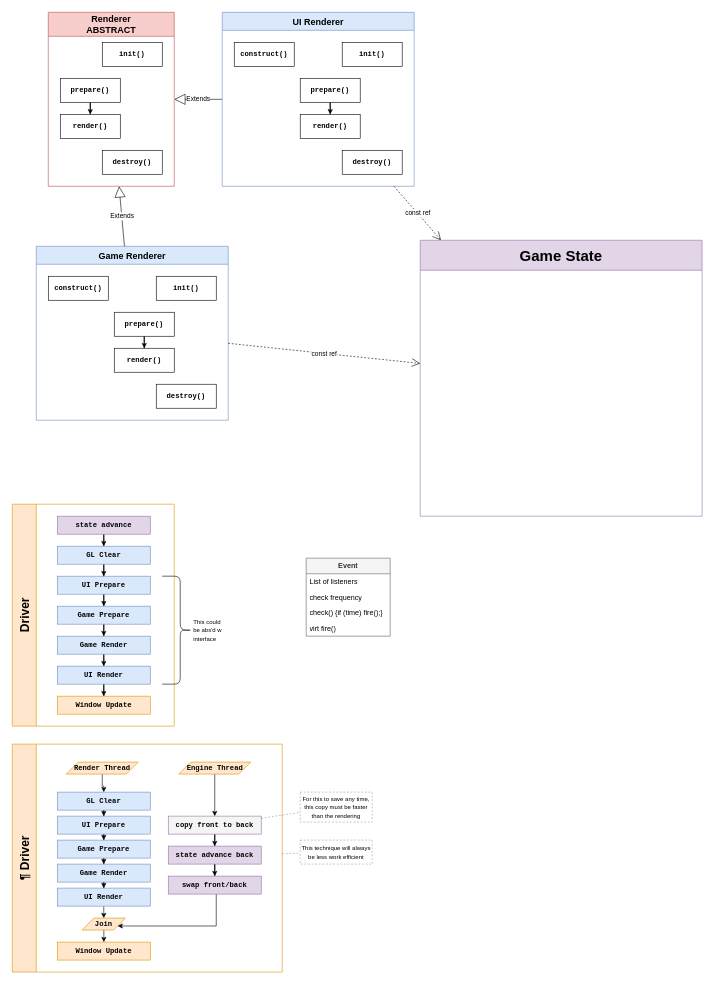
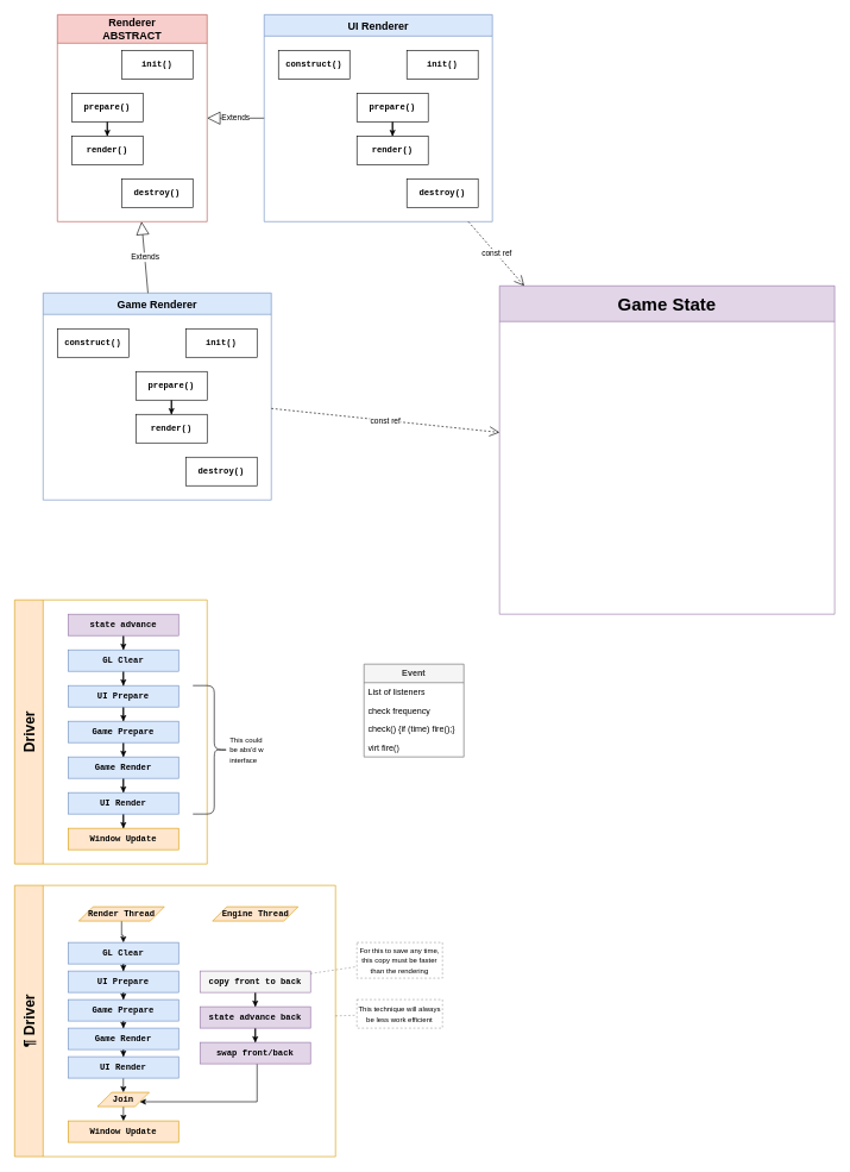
  <mxCell id="0" />
  <mxCell id="1" parent="0" />
  <mxCell id="2" value="&lt;font style=&quot;font-size: 15px;&quot;&gt;Renderer&lt;/font&gt;&lt;div style=&quot;font-size: 15px;&quot;&gt;&lt;font style=&quot;font-size: 15px;&quot;&gt;ABSTRACT&lt;/font&gt;&lt;/div&gt;" style="swimlane;whiteSpace=wrap;html=1;startSize=40;fillColor=#f8cecc;strokeColor=#b85450;" parent="1" vertex="1"><mxGeometry x="80" y="20" width="210" height="290" as="geometry" /></mxCell>
  <mxCell id="3" value="&lt;font face=&quot;Courier New&quot;&gt;&lt;b&gt;init()&lt;/b&gt;&lt;/font&gt;" style="rounded=0;whiteSpace=wrap;html=1;" parent="2" vertex="1"><mxGeometry x="90" y="50" width="100" height="40" as="geometry" /></mxCell>
  <mxCell id="4" style="edgeStyle=orthogonalEdgeStyle;rounded=0;orthogonalLoop=1;jettySize=auto;html=1;" parent="2" source="5" target="6" edge="1"><mxGeometry relative="1" as="geometry" /></mxCell>
  <mxCell id="5" value="&lt;font face=&quot;Courier New&quot;&gt;&lt;b&gt;prepare()&lt;/b&gt;&lt;/font&gt;" style="rounded=0;whiteSpace=wrap;html=1;" parent="2" vertex="1"><mxGeometry x="20" y="110" width="100" height="40" as="geometry" /></mxCell>
  <mxCell id="6" value="&lt;font face=&quot;Courier New&quot;&gt;&lt;b&gt;render()&lt;/b&gt;&lt;/font&gt;" style="rounded=0;whiteSpace=wrap;html=1;" parent="2" vertex="1"><mxGeometry x="20" y="170" width="100" height="40" as="geometry" /></mxCell>
  <mxCell id="7" value="&lt;font face=&quot;Courier New&quot;&gt;&lt;b&gt;destroy()&lt;/b&gt;&lt;/font&gt;" style="rounded=0;whiteSpace=wrap;html=1;" parent="2" vertex="1"><mxGeometry x="90" y="230" width="100" height="40" as="geometry" /></mxCell>
  <mxCell id="8" value="Extends" style="endArrow=block;endSize=16;endFill=0;html=1;rounded=0;" parent="1" source="9" target="2" edge="1"><mxGeometry width="160" relative="1" as="geometry"><mxPoint x="570" y="218.265" as="sourcePoint" /><mxPoint x="510" y="300" as="targetPoint" /></mxGeometry></mxCell>
  <mxCell id="9" value="&lt;span style=&quot;font-size: 15px;&quot;&gt;UI Renderer&lt;/span&gt;" style="swimlane;whiteSpace=wrap;html=1;startSize=30;fillColor=#dae8fc;strokeColor=#6c8ebf;" parent="1" vertex="1"><mxGeometry x="370" y="20" width="320" height="290" as="geometry" /></mxCell>
  <mxCell id="10" value="&lt;font face=&quot;Courier New&quot;&gt;&lt;b&gt;init()&lt;/b&gt;&lt;/font&gt;" style="rounded=0;whiteSpace=wrap;html=1;" parent="9" vertex="1"><mxGeometry x="200" y="50" width="100" height="40" as="geometry" /></mxCell>
  <mxCell id="11" style="edgeStyle=orthogonalEdgeStyle;rounded=0;orthogonalLoop=1;jettySize=auto;html=1;" parent="9" source="12" target="13" edge="1"><mxGeometry relative="1" as="geometry" /></mxCell>
  <mxCell id="12" value="&lt;font face=&quot;Courier New&quot;&gt;&lt;b&gt;prepare()&lt;/b&gt;&lt;/font&gt;" style="rounded=0;whiteSpace=wrap;html=1;" parent="9" vertex="1"><mxGeometry x="130" y="110" width="100" height="40" as="geometry" /></mxCell>
  <mxCell id="13" value="&lt;font face=&quot;Courier New&quot;&gt;&lt;b&gt;render()&lt;/b&gt;&lt;/font&gt;" style="rounded=0;whiteSpace=wrap;html=1;" parent="9" vertex="1"><mxGeometry x="130" y="170" width="100" height="40" as="geometry" /></mxCell>
  <mxCell id="14" value="&lt;font face=&quot;Courier New&quot;&gt;&lt;b&gt;destroy()&lt;/b&gt;&lt;/font&gt;" style="rounded=0;whiteSpace=wrap;html=1;" parent="9" vertex="1"><mxGeometry x="200" y="230" width="100" height="40" as="geometry" /></mxCell>
  <mxCell id="15" value="&lt;font face=&quot;Courier New&quot;&gt;&lt;b&gt;construct()&lt;/b&gt;&lt;/font&gt;" style="rounded=0;whiteSpace=wrap;html=1;" parent="9" vertex="1"><mxGeometry x="20" y="50" width="100" height="40" as="geometry" /></mxCell>
  <mxCell id="16" value="&lt;span style=&quot;font-size: 15px;&quot;&gt;Game Renderer&lt;/span&gt;" style="swimlane;whiteSpace=wrap;html=1;startSize=30;fillColor=#dae8fc;strokeColor=#6c8ebf;" parent="1" vertex="1"><mxGeometry x="60" y="410" width="320" height="290" as="geometry" /></mxCell>
  <mxCell id="17" value="&lt;font face=&quot;Courier New&quot;&gt;&lt;b&gt;init()&lt;/b&gt;&lt;/font&gt;" style="rounded=0;whiteSpace=wrap;html=1;" parent="16" vertex="1"><mxGeometry x="200" y="50" width="100" height="40" as="geometry" /></mxCell>
  <mxCell id="18" style="edgeStyle=orthogonalEdgeStyle;rounded=0;orthogonalLoop=1;jettySize=auto;html=1;" parent="16" source="19" target="20" edge="1"><mxGeometry relative="1" as="geometry" /></mxCell>
  <mxCell id="19" value="&lt;font face=&quot;Courier New&quot;&gt;&lt;b&gt;prepare()&lt;/b&gt;&lt;/font&gt;" style="rounded=0;whiteSpace=wrap;html=1;" parent="16" vertex="1"><mxGeometry x="130" y="110" width="100" height="40" as="geometry" /></mxCell>
  <mxCell id="20" value="&lt;font face=&quot;Courier New&quot;&gt;&lt;b&gt;render()&lt;/b&gt;&lt;/font&gt;" style="rounded=0;whiteSpace=wrap;html=1;" parent="16" vertex="1"><mxGeometry x="130" y="170" width="100" height="40" as="geometry" /></mxCell>
  <mxCell id="21" value="&lt;font face=&quot;Courier New&quot;&gt;&lt;b&gt;destroy()&lt;/b&gt;&lt;/font&gt;" style="rounded=0;whiteSpace=wrap;html=1;" parent="16" vertex="1"><mxGeometry x="200" y="230" width="100" height="40" as="geometry" /></mxCell>
  <mxCell id="22" value="&lt;font face=&quot;Courier New&quot;&gt;&lt;b&gt;construct()&lt;/b&gt;&lt;/font&gt;" style="rounded=0;whiteSpace=wrap;html=1;" parent="16" vertex="1"><mxGeometry x="20" y="50" width="100" height="40" as="geometry" /></mxCell>
  <mxCell id="23" value="Extends" style="endArrow=block;endSize=16;endFill=0;html=1;rounded=0;" parent="1" source="16" target="2" edge="1"><mxGeometry width="160" relative="1" as="geometry"><mxPoint x="350" y="510" as="sourcePoint" /><mxPoint x="670" y="410" as="targetPoint" /></mxGeometry></mxCell>
  <mxCell id="24" value="&lt;font style=&quot;font-size: 25px;&quot;&gt;Game State&lt;/font&gt;" style="swimlane;whiteSpace=wrap;html=1;fillColor=#e1d5e7;strokeColor=#9673a6;startSize=50;" parent="1" vertex="1"><mxGeometry x="700" y="400" width="470" height="460" as="geometry" /></mxCell>
  <mxCell id="25" value="const ref" style="endArrow=open;endSize=12;dashed=1;html=1;rounded=0;" parent="1" source="16" target="24" edge="1"><mxGeometry width="160" relative="1" as="geometry"><mxPoint x="510" y="530" as="sourcePoint" /><mxPoint x="670" y="530" as="targetPoint" /></mxGeometry></mxCell>
  <mxCell id="26" value="const ref" style="endArrow=open;endSize=12;dashed=1;html=1;rounded=0;" parent="1" source="9" target="24" edge="1"><mxGeometry width="160" relative="1" as="geometry"><mxPoint x="390" y="618" as="sourcePoint" /><mxPoint x="670" y="712" as="targetPoint" /></mxGeometry></mxCell>
  <mxCell id="27" value="&lt;font style=&quot;font-size: 20px;&quot;&gt;Driver&lt;/font&gt;" style="swimlane;horizontal=0;whiteSpace=wrap;html=1;fillColor=#ffe6cc;strokeColor=#d79b00;startSize=40;" parent="1" vertex="1"><mxGeometry x="20" y="840" width="270" height="370" as="geometry" /></mxCell>
  <mxCell id="28" style="edgeStyle=orthogonalEdgeStyle;rounded=0;orthogonalLoop=1;jettySize=auto;html=1;" parent="27" source="29" target="39" edge="1"><mxGeometry relative="1" as="geometry" /></mxCell>
  <mxCell id="29" value="&lt;font face=&quot;Courier New&quot;&gt;&lt;b&gt;state advance&lt;/b&gt;&lt;/font&gt;" style="rounded=0;whiteSpace=wrap;html=1;fillColor=#e1d5e7;strokeColor=#9673a6;" parent="27" vertex="1"><mxGeometry x="75" y="20" width="155" height="30" as="geometry" /></mxCell>
  <mxCell id="30" style="edgeStyle=orthogonalEdgeStyle;rounded=0;orthogonalLoop=1;jettySize=auto;html=1;" parent="27" source="31" target="33" edge="1"><mxGeometry relative="1" as="geometry" /></mxCell>
  <mxCell id="31" value="&lt;font face=&quot;Courier New&quot;&gt;&lt;b&gt;UI Prepare&lt;/b&gt;&lt;/font&gt;" style="rounded=0;whiteSpace=wrap;html=1;fillColor=#dae8fc;strokeColor=#6c8ebf;" parent="27" vertex="1"><mxGeometry x="75" y="120" width="155" height="30" as="geometry" /></mxCell>
  <mxCell id="32" style="edgeStyle=orthogonalEdgeStyle;rounded=0;orthogonalLoop=1;jettySize=auto;html=1;" parent="27" source="33" target="35" edge="1"><mxGeometry relative="1" as="geometry" /></mxCell>
  <mxCell id="33" value="&lt;font face=&quot;Courier New&quot;&gt;&lt;b&gt;Game Prepare&lt;/b&gt;&lt;/font&gt;" style="rounded=0;whiteSpace=wrap;html=1;fillColor=#dae8fc;strokeColor=#6c8ebf;" parent="27" vertex="1"><mxGeometry x="75" y="170" width="155" height="30" as="geometry" /></mxCell>
  <mxCell id="34" style="edgeStyle=orthogonalEdgeStyle;rounded=0;orthogonalLoop=1;jettySize=auto;html=1;" parent="27" source="35" target="37" edge="1"><mxGeometry relative="1" as="geometry" /></mxCell>
  <mxCell id="35" value="&lt;font face=&quot;Courier New&quot;&gt;&lt;b&gt;Game Render&lt;/b&gt;&lt;/font&gt;" style="rounded=0;whiteSpace=wrap;html=1;fillColor=#dae8fc;strokeColor=#6c8ebf;" parent="27" vertex="1"><mxGeometry x="75" y="220" width="155" height="30" as="geometry" /></mxCell>
  <mxCell id="36" style="edgeStyle=orthogonalEdgeStyle;rounded=0;orthogonalLoop=1;jettySize=auto;html=1;" parent="27" source="37" target="40" edge="1"><mxGeometry relative="1" as="geometry" /></mxCell>
  <mxCell id="37" value="&lt;font face=&quot;Courier New&quot;&gt;&lt;b&gt;UI Render&lt;/b&gt;&lt;/font&gt;" style="rounded=0;whiteSpace=wrap;html=1;fillColor=#dae8fc;strokeColor=#6c8ebf;" parent="27" vertex="1"><mxGeometry x="75" y="270" width="155" height="30" as="geometry" /></mxCell>
  <mxCell id="38" style="edgeStyle=orthogonalEdgeStyle;rounded=0;orthogonalLoop=1;jettySize=auto;html=1;" parent="27" source="39" target="31" edge="1"><mxGeometry relative="1" as="geometry" /></mxCell>
  <mxCell id="39" value="&lt;font face=&quot;Courier New&quot;&gt;&lt;b&gt;GL Clear&lt;/b&gt;&lt;/font&gt;" style="rounded=0;whiteSpace=wrap;html=1;fillColor=#dae8fc;strokeColor=#6c8ebf;" parent="27" vertex="1"><mxGeometry x="75" y="70" width="155" height="30" as="geometry" /></mxCell>
  <mxCell id="40" value="&lt;font face=&quot;Courier New&quot;&gt;&lt;b&gt;Window Update&lt;/b&gt;&lt;/font&gt;" style="rounded=0;whiteSpace=wrap;html=1;fillColor=#ffe6cc;strokeColor=#d79b00;" parent="27" vertex="1"><mxGeometry x="75" y="320" width="155" height="30" as="geometry" /></mxCell>
  <mxCell id="41" value="&lt;font style=&quot;font-size: 10px;&quot;&gt;This could be abs'd w interface&lt;/font&gt;" style="shape=curlyBracket;whiteSpace=wrap;html=1;rounded=1;flipH=1;labelPosition=right;verticalLabelPosition=middle;align=left;verticalAlign=middle;size=0.4;" parent="1" vertex="1"><mxGeometry x="270" y="960" width="50" height="180" as="geometry" /></mxCell>
  <mxCell id="42" value="&lt;font style=&quot;font-size: 20px;&quot;&gt;¶ Driver&lt;/font&gt;" style="swimlane;horizontal=0;whiteSpace=wrap;html=1;fillColor=#ffe6cc;strokeColor=#d79b00;startSize=40;" parent="1" vertex="1"><mxGeometry x="20" y="1240" width="450" height="380" as="geometry" /></mxCell>
  <mxCell id="43" style="edgeStyle=orthogonalEdgeStyle;rounded=0;orthogonalLoop=1;jettySize=auto;html=1;" parent="42" source="44" target="59" edge="1"><mxGeometry relative="1" as="geometry" /></mxCell>
  <mxCell id="44" value="&lt;font face=&quot;Courier New&quot;&gt;&lt;b&gt;copy front to back&lt;/b&gt;&lt;/font&gt;" style="rounded=0;whiteSpace=wrap;html=1;fillColor=#f5f5f5;strokeColor=#9673a6;" parent="42" vertex="1"><mxGeometry x="260" y="120" width="155" height="30" as="geometry" /></mxCell>
  <mxCell id="45" style="edgeStyle=orthogonalEdgeStyle;rounded=0;orthogonalLoop=1;jettySize=auto;html=1;" parent="42" source="64" target="47" edge="1"><mxGeometry relative="1" as="geometry" /></mxCell>
  <mxCell id="46" style="edgeStyle=orthogonalEdgeStyle;rounded=0;orthogonalLoop=1;jettySize=auto;html=1;" parent="42" source="47" target="49" edge="1"><mxGeometry relative="1" as="geometry" /></mxCell>
  <mxCell id="47" value="&lt;font face=&quot;Courier New&quot;&gt;&lt;b&gt;Game Prepare&lt;/b&gt;&lt;/font&gt;" style="rounded=0;whiteSpace=wrap;html=1;fillColor=#dae8fc;strokeColor=#6c8ebf;" parent="42" vertex="1"><mxGeometry x="75" y="160" width="155" height="30" as="geometry" /></mxCell>
  <mxCell id="48" style="edgeStyle=orthogonalEdgeStyle;rounded=0;orthogonalLoop=1;jettySize=auto;html=1;" parent="42" source="49" target="51" edge="1"><mxGeometry relative="1" as="geometry" /></mxCell>
  <mxCell id="49" value="&lt;font face=&quot;Courier New&quot;&gt;&lt;b&gt;Game Render&lt;/b&gt;&lt;/font&gt;" style="rounded=0;whiteSpace=wrap;html=1;fillColor=#dae8fc;strokeColor=#6c8ebf;" parent="42" vertex="1"><mxGeometry x="75" y="200" width="155" height="30" as="geometry" /></mxCell>
  <mxCell id="50" style="edgeStyle=orthogonalEdgeStyle;rounded=0;orthogonalLoop=1;jettySize=auto;html=1;" parent="42" source="51" target="61" edge="1"><mxGeometry relative="1" as="geometry" /></mxCell>
  <mxCell id="51" value="&lt;font face=&quot;Courier New&quot;&gt;&lt;b&gt;UI Render&lt;/b&gt;&lt;/font&gt;" style="rounded=0;whiteSpace=wrap;html=1;fillColor=#dae8fc;strokeColor=#6c8ebf;" parent="42" vertex="1"><mxGeometry x="75" y="240" width="155" height="30" as="geometry" /></mxCell>
  <mxCell id="52" style="edgeStyle=orthogonalEdgeStyle;rounded=0;orthogonalLoop=1;jettySize=auto;html=1;entryX=0.5;entryY=0;entryDx=0;entryDy=0;" parent="42" source="53" target="64" edge="1"><mxGeometry relative="1" as="geometry" /></mxCell>
  <mxCell id="53" value="&lt;font face=&quot;Courier New&quot;&gt;&lt;b&gt;GL Clear&lt;/b&gt;&lt;/font&gt;" style="rounded=0;whiteSpace=wrap;html=1;fillColor=#dae8fc;strokeColor=#6c8ebf;" parent="42" vertex="1"><mxGeometry x="75" y="80" width="155" height="30" as="geometry" /></mxCell>
  <mxCell id="54" value="&lt;font face=&quot;Courier New&quot;&gt;&lt;b&gt;Window Update&lt;/b&gt;&lt;/font&gt;" style="rounded=0;whiteSpace=wrap;html=1;fillColor=#ffe6cc;strokeColor=#d79b00;" parent="42" vertex="1"><mxGeometry x="75" y="330" width="155" height="30" as="geometry" /></mxCell>
- <mxCell id="55" style="edgeStyle=orthogonalEdgeStyle;rounded=0;orthogonalLoop=1;jettySize=auto;html=1;entryX=0.5;entryY=0;entryDx=0;entryDy=0;" parent="42" source="65" target="44" edge="1"><mxGeometry relative="1" as="geometry" /></mxCell>
  <mxCell id="56" style="edgeStyle=orthogonalEdgeStyle;rounded=0;orthogonalLoop=1;jettySize=auto;html=1;" parent="42" source="57" target="53" edge="1"><mxGeometry relative="1" as="geometry" /></mxCell>
  <mxCell id="57" value="&lt;b style=&quot;font-family: &amp;quot;Courier New&amp;quot;;&quot;&gt;Render Thread&lt;/b&gt;" style="shape=parallelogram;perimeter=parallelogramPerimeter;whiteSpace=wrap;html=1;fixedSize=1;fillColor=#ffe6cc;strokeColor=#d79b00;" parent="42" vertex="1"><mxGeometry x="90" y="30" width="120" height="20" as="geometry" /></mxCell>
  <mxCell id="58" style="edgeStyle=orthogonalEdgeStyle;rounded=0;orthogonalLoop=1;jettySize=auto;html=1;" parent="42" source="59" target="63" edge="1"><mxGeometry relative="1" as="geometry" /></mxCell>
  <mxCell id="59" value="&lt;font face=&quot;Courier New&quot;&gt;&lt;b&gt;state advance back&lt;/b&gt;&lt;/font&gt;" style="rounded=0;whiteSpace=wrap;html=1;fillColor=#e1d5e7;strokeColor=#9673a6;" parent="42" vertex="1"><mxGeometry x="260" y="170" width="155" height="30" as="geometry" /></mxCell>
  <mxCell id="60" style="edgeStyle=orthogonalEdgeStyle;rounded=0;orthogonalLoop=1;jettySize=auto;html=1;" parent="42" source="61" target="54" edge="1"><mxGeometry relative="1" as="geometry" /></mxCell>
  <mxCell id="61" value="&lt;b style=&quot;font-family: &amp;quot;Courier New&amp;quot;;&quot;&gt;Join&lt;/b&gt;" style="shape=parallelogram;perimeter=parallelogramPerimeter;whiteSpace=wrap;html=1;fixedSize=1;fillColor=#ffe6cc;strokeColor=#d79b00;" parent="42" vertex="1"><mxGeometry x="116.25" y="290" width="72.5" height="20" as="geometry" /></mxCell>
  <mxCell id="62" style="edgeStyle=orthogonalEdgeStyle;rounded=0;orthogonalLoop=1;jettySize=auto;html=1;entryX=1;entryY=0.75;entryDx=0;entryDy=0;" parent="42" source="63" target="61" edge="1"><mxGeometry relative="1" as="geometry"><mxPoint x="337.5" y="305" as="targetPoint" /><Array as="points"><mxPoint x="340" y="303" /></Array></mxGeometry></mxCell>
  <mxCell id="63" value="&lt;font face=&quot;Courier New&quot;&gt;&lt;b&gt;swap front/back&lt;/b&gt;&lt;/font&gt;" style="rounded=0;whiteSpace=wrap;html=1;fillColor=#e1d5e7;strokeColor=#9673a6;" parent="42" vertex="1"><mxGeometry x="260" y="220" width="155" height="30" as="geometry" /></mxCell>
  <mxCell id="64" value="&lt;font face=&quot;Courier New&quot;&gt;&lt;b&gt;UI Prepare&lt;/b&gt;&lt;/font&gt;" style="rounded=0;whiteSpace=wrap;html=1;fillColor=#dae8fc;strokeColor=#6c8ebf;" parent="42" vertex="1"><mxGeometry x="75" y="120" width="155" height="30" as="geometry" /></mxCell>
  <mxCell id="65" value="&lt;b style=&quot;font-family: &amp;quot;Courier New&amp;quot;;&quot;&gt;Engine Thread&lt;/b&gt;" style="shape=parallelogram;perimeter=parallelogramPerimeter;whiteSpace=wrap;html=1;fixedSize=1;fillColor=#ffe6cc;strokeColor=#d79b00;" vertex="1" parent="42"><mxGeometry x="277.5" y="30" width="120" height="20" as="geometry" /></mxCell>
  <mxCell id="66" value="" style="endArrow=none;html=1;rounded=0;dashed=1;opacity=40;" parent="1" source="44" target="67" edge="1"><mxGeometry width="50" height="50" relative="1" as="geometry"><mxPoint x="350" y="1480" as="sourcePoint" /><mxPoint x="400" y="1430" as="targetPoint" /></mxGeometry></mxCell>
  <mxCell id="67" value="&lt;span style=&quot;text-align: left;&quot;&gt;&lt;span style=&quot;font-size: 10px;&quot;&gt;For this to save any time, this copy must be faster than the rendering&lt;/span&gt;&lt;/span&gt;" style="whiteSpace=wrap;html=1;dashed=1;opacity=40;" parent="1" vertex="1"><mxGeometry x="500" y="1320" width="120" height="50" as="geometry" /></mxCell>
  <mxCell id="68" value="" style="endArrow=none;html=1;rounded=0;dashed=1;opacity=40;" parent="1" source="42" target="69" edge="1"><mxGeometry width="50" height="50" relative="1" as="geometry"><mxPoint x="460" y="1474" as="sourcePoint" /><mxPoint x="425" y="1540" as="targetPoint" /></mxGeometry></mxCell>
  <mxCell id="69" value="&lt;span style=&quot;text-align: left;&quot;&gt;&lt;span style=&quot;font-size: 10px;&quot;&gt;This technique will always be less work efficient&lt;/span&gt;&lt;/span&gt;" style="whiteSpace=wrap;html=1;dashed=1;opacity=40;" parent="1" vertex="1"><mxGeometry x="500" y="1400" width="120" height="40" as="geometry" /></mxCell>
  <mxCell id="70" value="&lt;b&gt;Event&lt;/b&gt;" style="swimlane;fontStyle=0;childLayout=stackLayout;horizontal=1;startSize=26;fillColor=#f5f5f5;horizontalStack=0;resizeParent=1;resizeParentMax=0;resizeLast=0;collapsible=1;marginBottom=0;whiteSpace=wrap;html=1;strokeColor=#666666;fontColor=#333333;" vertex="1" parent="1"><mxGeometry x="510" y="930" width="140" height="130" as="geometry" /></mxCell>
  <mxCell id="71" value="List of listeners" style="text;strokeColor=none;fillColor=none;align=left;verticalAlign=top;spacingLeft=4;spacingRight=4;overflow=hidden;rotatable=0;points=[[0,0.5],[1,0.5]];portConstraint=eastwest;whiteSpace=wrap;html=1;" vertex="1" parent="70"><mxGeometry y="26" width="140" height="26" as="geometry" /></mxCell>
  <mxCell id="72" value="check frequency" style="text;strokeColor=none;fillColor=none;align=left;verticalAlign=top;spacingLeft=4;spacingRight=4;overflow=hidden;rotatable=0;points=[[0,0.5],[1,0.5]];portConstraint=eastwest;whiteSpace=wrap;html=1;" vertex="1" parent="70"><mxGeometry y="52" width="140" height="26" as="geometry" /></mxCell>
  <mxCell id="73" value="check() {if (time) fire();}" style="text;strokeColor=none;fillColor=none;align=left;verticalAlign=top;spacingLeft=4;spacingRight=4;overflow=hidden;rotatable=0;points=[[0,0.5],[1,0.5]];portConstraint=eastwest;whiteSpace=wrap;html=1;" vertex="1" parent="70"><mxGeometry y="78" width="140" height="26" as="geometry" /></mxCell>
  <mxCell id="74" value="virt fire()" style="text;strokeColor=none;fillColor=none;align=left;verticalAlign=top;spacingLeft=4;spacingRight=4;overflow=hidden;rotatable=0;points=[[0,0.5],[1,0.5]];portConstraint=eastwest;whiteSpace=wrap;html=1;" vertex="1" parent="70"><mxGeometry y="104" width="140" height="26" as="geometry" /></mxCell>
